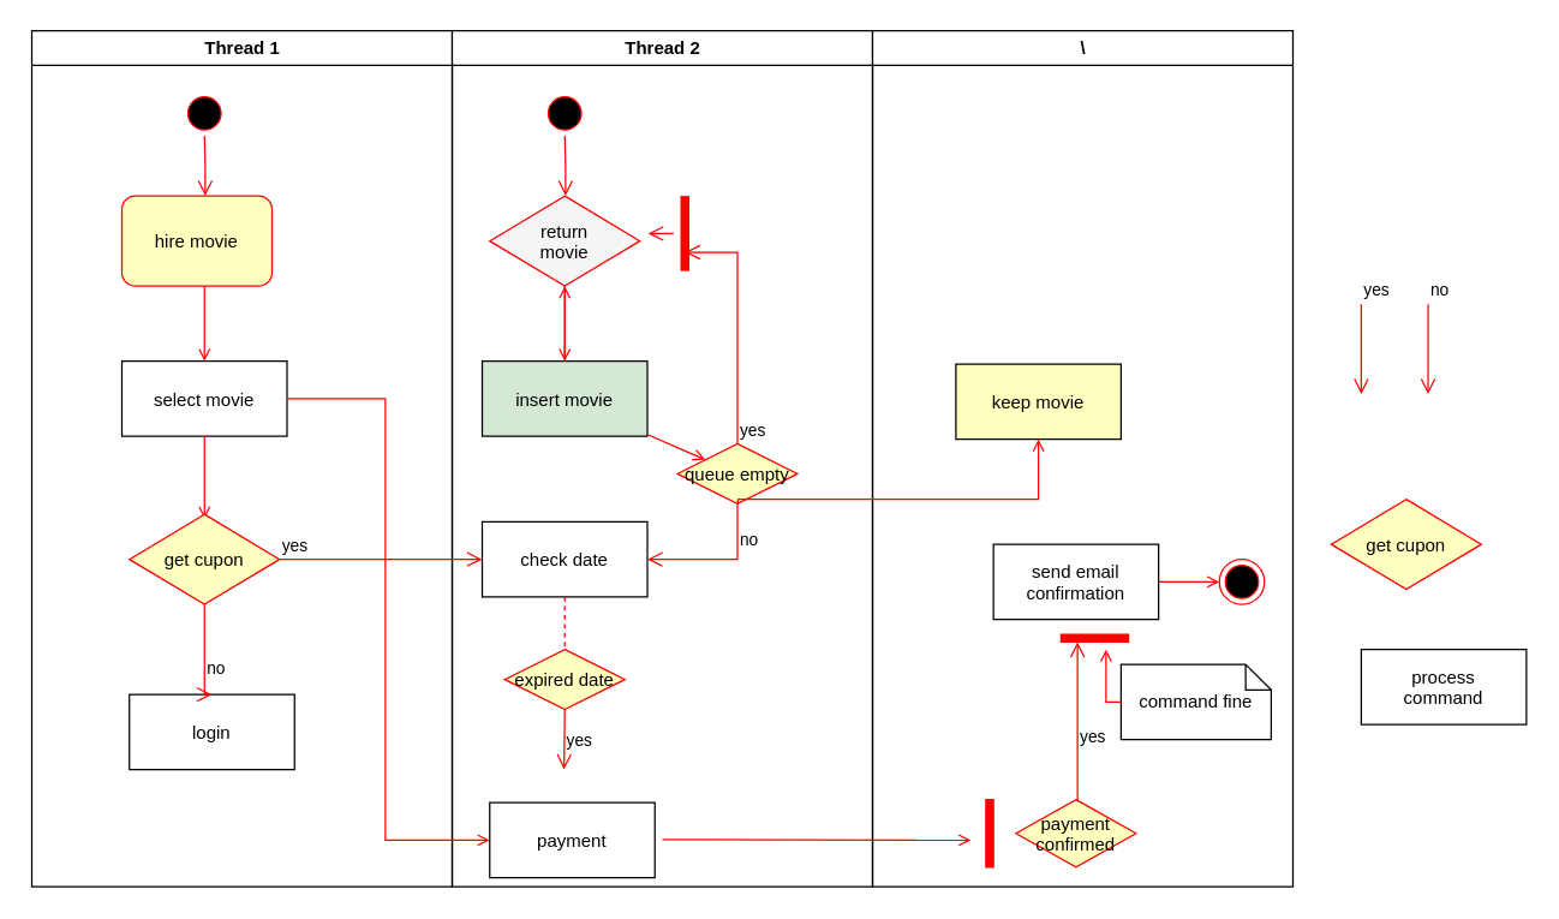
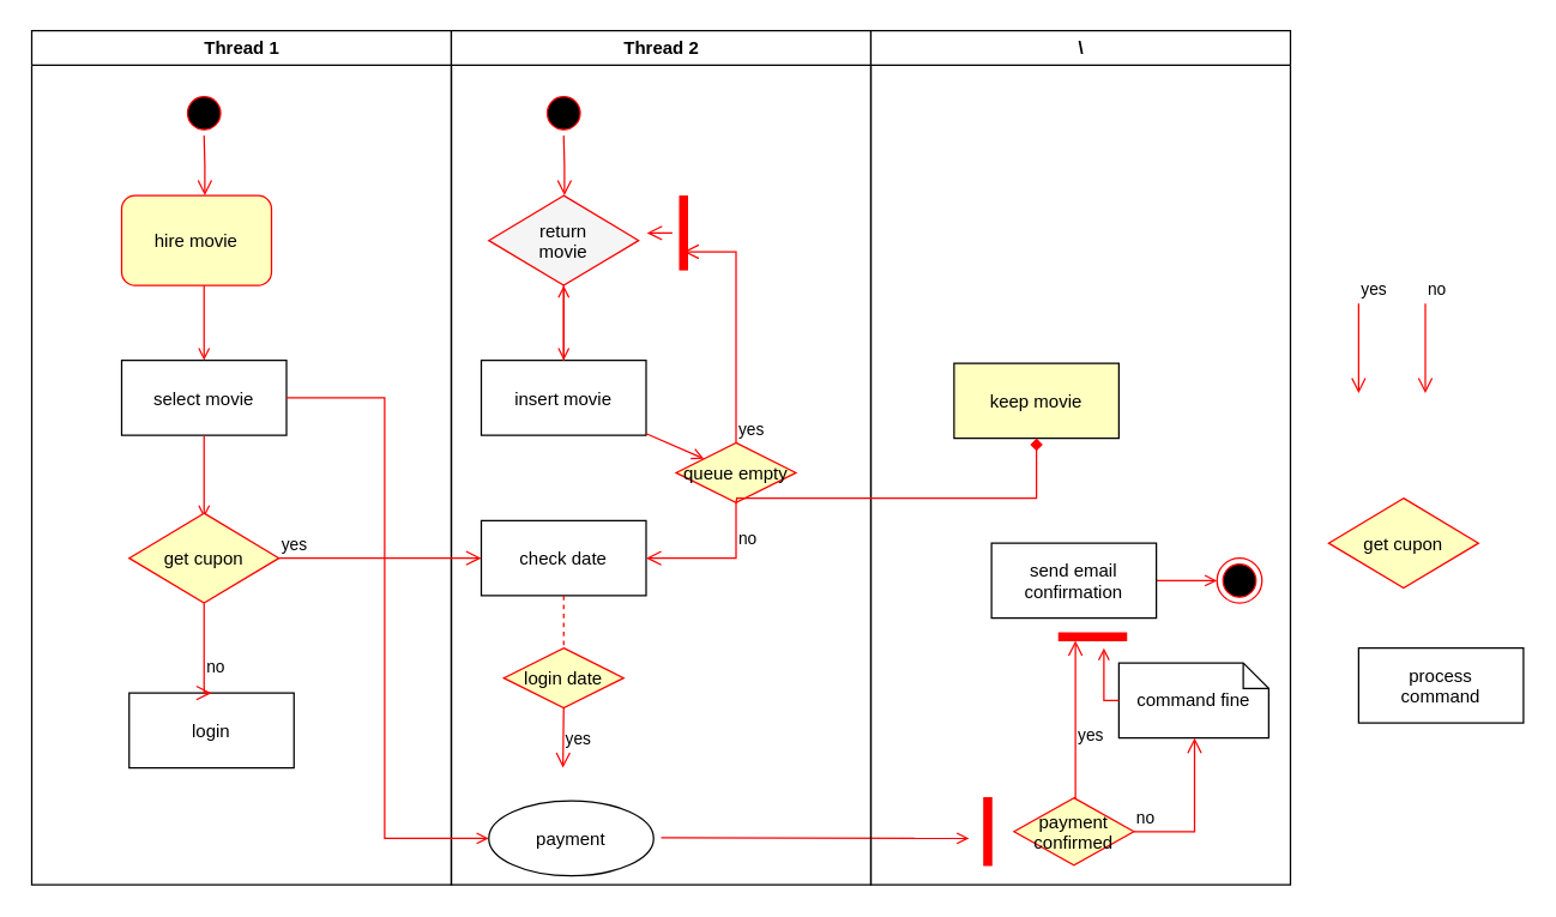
  <mxCell id="0" />
  <mxCell id="1" parent="0" />
  <mxCell id="2" value="Thread 1" style="swimlane;whiteSpace=wrap" parent="1" vertex="1"><mxGeometry x="20.5" y="20" width="280" height="570" as="geometry" /></mxCell>
  <mxCell id="3" value="" style="ellipse;shape=startState;fillColor=#000000;strokeColor=#ff0000;" parent="2" vertex="1"><mxGeometry x="100" y="40" width="30" height="30" as="geometry" /></mxCell>
  <mxCell id="4" value="" style="edgeStyle=elbowEdgeStyle;elbow=horizontal;verticalAlign=bottom;endArrow=open;endSize=8;strokeColor=#FF0000;endFill=1;rounded=0" parent="2" source="3" edge="1"><mxGeometry x="100" y="40" as="geometry"><mxPoint x="115.5" y="110" as="targetPoint" /></mxGeometry></mxCell>
  <mxCell id="5" value="select movie" style="" parent="2" vertex="1"><mxGeometry x="60" y="220" width="110" height="50" as="geometry" /></mxCell>
  <mxCell id="6" value="" style="endArrow=open;strokeColor=#FF0000;endFill=1;rounded=0" parent="2" target="5" edge="1"><mxGeometry relative="1" as="geometry"><mxPoint x="115" y="160" as="sourcePoint" /></mxGeometry></mxCell>
  <mxCell id="7" value="" style="endArrow=open;strokeColor=#FF0000;endFill=1;rounded=0" parent="2" source="5" edge="1"><mxGeometry relative="1" as="geometry"><mxPoint x="115" y="325" as="targetPoint" /></mxGeometry></mxCell>
  <mxCell id="8" value="hire movie" style="fillColor=#ffffc0;strokeColor=#ff0000;rounded=1;" vertex="1" parent="2"><mxGeometry x="60" y="110" width="100" height="60" as="geometry" /></mxCell>
  <mxCell id="9" value="get cupon" style="rhombus;fillColor=#ffffc0;strokeColor=#ff0000;" vertex="1" parent="2"><mxGeometry x="65" y="322" width="100" height="60" as="geometry" /></mxCell>
  <mxCell id="10" value="login" style="" vertex="1" parent="2"><mxGeometry x="65" y="442" width="110" height="50" as="geometry" /></mxCell>
  <mxCell id="11" value="no" style="edgeStyle=elbowEdgeStyle;elbow=horizontal;align=left;verticalAlign=top;endArrow=open;endSize=8;strokeColor=#FF0000;endFill=1;rounded=0;entryX=0.5;entryY=0;entryDx=0;entryDy=0;exitX=0.5;exitY=1;exitDx=0;exitDy=0;" edge="1" parent="2" source="9" target="10"><mxGeometry x="-0.077" relative="1" as="geometry"><mxPoint x="420" y="360" as="targetPoint" /><mxPoint x="480" y="275" as="sourcePoint" /><Array as="points"><mxPoint x="115" y="412" /></Array><mxPoint as="offset" /></mxGeometry></mxCell>
  <mxCell id="12" value="Thread 2" style="swimlane;whiteSpace=wrap" parent="1" vertex="1"><mxGeometry x="300.5" y="20" width="280" height="570" as="geometry" /></mxCell>
  <mxCell id="13" value="" style="ellipse;shape=startState;fillColor=#000000;strokeColor=#ff0000;" parent="12" vertex="1"><mxGeometry x="60" y="40" width="30" height="30" as="geometry" /></mxCell>
  <mxCell id="14" value="" style="edgeStyle=elbowEdgeStyle;elbow=horizontal;verticalAlign=bottom;endArrow=open;endSize=8;strokeColor=#FF0000;endFill=1;rounded=0" parent="12" source="13" edge="1"><mxGeometry x="40" y="20" as="geometry"><mxPoint x="75.5" y="110" as="targetPoint" /></mxGeometry></mxCell>
- <mxCell id="15" value="insert movie" style="fillColor=#d5e8d4;" parent="12" vertex="1"><mxGeometry x="20" y="220" width="110" height="50" as="geometry" /></mxCell>
+ <mxCell id="15" value="insert movie" style="" parent="12" vertex="1"><mxGeometry x="20" y="220" width="110" height="50" as="geometry" /></mxCell>
  <mxCell id="16" value="" style="endArrow=open;strokeColor=#FF0000;endFill=1;rounded=0" parent="12" target="15" edge="1"><mxGeometry relative="1" as="geometry"><mxPoint x="75" y="160" as="sourcePoint" /></mxGeometry></mxCell>
  <mxCell id="17" value="check date" style="" parent="12" vertex="1"><mxGeometry x="20" y="327" width="110" height="50" as="geometry" /></mxCell>
  <mxCell id="18" value="" style="endArrow=open;strokeColor=#FF0000;endFill=1;rounded=0;" parent="12" source="15" target="26" edge="1"><mxGeometry relative="1" as="geometry" /></mxCell>
  <mxCell id="19" value="queue empty" style="rhombus;fillColor=#ffffc0;strokeColor=#ff0000;" parent="12" vertex="1"><mxGeometry x="150" y="275" width="80" height="40" as="geometry" /></mxCell>
  <mxCell id="20" value="yes" style="edgeStyle=elbowEdgeStyle;elbow=horizontal;align=left;verticalAlign=bottom;endArrow=open;endSize=8;strokeColor=#FF0000;exitX=0.5;exitY=0;endFill=1;rounded=0;entryX=0.75;entryY=0.5;entryPerimeter=0" parent="12" source="19" target="23" edge="1"><mxGeometry x="-1" relative="1" as="geometry"><mxPoint x="160" y="150" as="targetPoint" /><Array as="points"><mxPoint x="190" y="180" /></Array></mxGeometry></mxCell>
  <mxCell id="21" value="no" style="edgeStyle=elbowEdgeStyle;elbow=horizontal;align=left;verticalAlign=top;endArrow=open;endSize=8;strokeColor=#FF0000;endFill=1;rounded=0;entryX=1;entryY=0.5;entryDx=0;entryDy=0;exitX=0.5;exitY=1;exitDx=0;exitDy=0;" parent="12" source="19" target="17" edge="1"><mxGeometry x="-0.769" relative="1" as="geometry"><mxPoint x="190.5" y="325" as="targetPoint" /><Array as="points"><mxPoint x="190" y="312" /></Array><mxPoint as="offset" /></mxGeometry></mxCell>
  <mxCell id="22" value="" style="endArrow=open;strokeColor=#FF0000;endFill=1;rounded=0" parent="12" source="15" target="19" edge="1"><mxGeometry relative="1" as="geometry" /></mxCell>
  <mxCell id="23" value="" style="shape=line;strokeWidth=6;strokeColor=#ff0000;rotation=90" parent="12" vertex="1"><mxGeometry x="130" y="127.5" width="50" height="15" as="geometry" /></mxCell>
  <mxCell id="24" value="" style="edgeStyle=elbowEdgeStyle;elbow=horizontal;verticalAlign=bottom;endArrow=open;endSize=8;strokeColor=#FF0000;endFill=1;rounded=0" parent="12" source="23" edge="1"><mxGeometry x="130" y="90" as="geometry"><mxPoint x="130" y="135" as="targetPoint" /></mxGeometry></mxCell>
  <mxCell id="25" value="" style="endArrow=none;strokeColor=#FF0000;endFill=0;rounded=0;dashed=1" parent="12" source="17" target="27" edge="1"><mxGeometry relative="1" as="geometry" /></mxCell>
  <mxCell id="26" value="return&#10;movie" style="rhombus;fillColor=#f5f5f5;strokeColor=#ff0000;" vertex="1" parent="12"><mxGeometry x="25" y="110" width="100" height="60" as="geometry" /></mxCell>
- <mxCell id="27" value="expired date" style="rhombus;fillColor=#ffffc0;strokeColor=#ff0000;" vertex="1" parent="12"><mxGeometry x="35" y="412" width="80" height="40" as="geometry" /></mxCell>
- <mxCell id="28" value="payment" style="" vertex="1" parent="12"><mxGeometry x="25" y="514" width="110" height="50" as="geometry" /></mxCell>
+ <mxCell id="27" value="login date" style="rhombus;fillColor=#ffffc0;strokeColor=#ff0000;" vertex="1" parent="12"><mxGeometry x="35" y="412" width="80" height="40" as="geometry" /></mxCell>
+ <mxCell id="28" value="payment" style="ellipse;" vertex="1" parent="12"><mxGeometry x="25" y="514" width="110" height="50" as="geometry" /></mxCell>
  <mxCell id="29" value="" style="endArrow=open;strokeColor=#FF0000;endFill=1;rounded=0" edge="1" parent="12"><mxGeometry relative="1" as="geometry"><mxPoint x="140" y="538.5" as="sourcePoint" /><mxPoint x="345.5" y="539" as="targetPoint" /></mxGeometry></mxCell>
  <mxCell id="30" value="yes" style="edgeStyle=elbowEdgeStyle;elbow=horizontal;align=left;verticalAlign=bottom;endArrow=open;endSize=8;strokeColor=#FF0000;endFill=1;rounded=0;exitX=0.5;exitY=1;exitDx=0;exitDy=0;" edge="1" parent="12" source="27"><mxGeometry x="0.506" relative="1" as="geometry"><mxPoint x="74.5" y="492" as="targetPoint" /><Array as="points"><mxPoint x="74.5" y="492" /></Array><mxPoint x="74.5" y="462" as="sourcePoint" /><mxPoint as="offset" /></mxGeometry></mxCell>
  <mxCell id="31" value="\" style="swimlane;whiteSpace=wrap" parent="1" vertex="1"><mxGeometry x="580.5" y="20" width="280" height="570" as="geometry" /></mxCell>
  <mxCell id="32" value="" style="ellipse;shape=endState;fillColor=#000000;strokeColor=#ff0000" parent="31" vertex="1"><mxGeometry x="231" y="352" width="30" height="30" as="geometry" /></mxCell>
  <mxCell id="33" value="" style="endArrow=open;strokeColor=#FF0000;endFill=1;rounded=0" parent="31" source="37" target="32" edge="1"><mxGeometry relative="1" as="geometry" /></mxCell>
  <mxCell id="34" value="payment&#10;confirmed" style="rhombus;fillColor=#ffffc0;strokeColor=#ff0000;" vertex="1" parent="31"><mxGeometry x="95.5" y="512" width="80" height="45" as="geometry" /></mxCell>
  <mxCell id="35" value="" style="whiteSpace=wrap;strokeColor=#FF0000;fillColor=#FF0000" vertex="1" parent="31"><mxGeometry x="75.5" y="512" width="5" height="45" as="geometry" /></mxCell>
  <mxCell id="36" value="keep movie" style="fillColor=#ffffc0;" vertex="1" parent="31"><mxGeometry x="55.5" y="222" width="110" height="50" as="geometry" /></mxCell>
  <mxCell id="37" value="send email&#10;confirmation" style="" parent="31" vertex="1"><mxGeometry x="80.5" y="342" width="110" height="50" as="geometry" /></mxCell>
  <mxCell id="38" value="yes" style="edgeStyle=elbowEdgeStyle;elbow=horizontal;align=left;verticalAlign=bottom;endArrow=open;endSize=8;strokeColor=#FF0000;endFill=1;rounded=0;exitX=0.5;exitY=0;exitDx=0;exitDy=0;entryX=0;entryY=0.25;entryDx=0;entryDy=0;" edge="1" parent="31" source="34" target="41"><mxGeometry x="-0.333" relative="1" as="geometry"><mxPoint x="855" y="560" as="targetPoint" /><Array as="points" /><mxPoint x="860" y="640" as="sourcePoint" /><mxPoint y="1" as="offset" /></mxGeometry></mxCell>
  <mxCell id="39" value="command fine" style="shape=note;whiteSpace=wrap;size=17" parent="31" vertex="1"><mxGeometry x="165.5" y="422" width="100" height="50" as="geometry" /></mxCell>
+ <mxCell id="40" value="no" style="edgeStyle=elbowEdgeStyle;elbow=horizontal;align=left;verticalAlign=bottom;endArrow=open;endSize=8;strokeColor=#FF0000;endFill=1;rounded=0;exitX=1;exitY=0.5;exitDx=0;exitDy=0;entryX=0.5;entryY=1;entryDx=0;entryDy=0;entryPerimeter=0;" edge="1" parent="31" source="34" target="39"><mxGeometry x="-1" relative="1" as="geometry"><mxPoint x="226.5" y="212" as="targetPoint" /><Array as="points"><mxPoint x="216" y="512" /><mxPoint x="226" y="362" /><mxPoint x="206" y="342" /></Array><mxPoint x="380" y="192" as="sourcePoint" /></mxGeometry></mxCell>
  <mxCell id="41" value="" style="whiteSpace=wrap;strokeColor=#FF0000;fillColor=#FF0000;rotation=-90;" vertex="1" parent="31"><mxGeometry x="145.5" y="382" width="5" height="45" as="geometry" /></mxCell>
  <mxCell id="42" value="" style="endArrow=open;strokeColor=#FF0000;endFill=1;rounded=0;exitX=1;exitY=0.5;exitDx=0;exitDy=0;entryX=0;entryY=0.5;entryDx=0;entryDy=0;" parent="1" source="5" target="28" edge="1"><mxGeometry relative="1" as="geometry"><mxPoint x="190.5" y="370" as="sourcePoint" /><Array as="points"><mxPoint x="256" y="265" /><mxPoint x="256" y="370" /><mxPoint x="256" y="559" /></Array></mxGeometry></mxCell>
  <mxCell id="43" value="process&#10;command" style="" vertex="1" parent="1"><mxGeometry x="906" y="432" width="110" height="50" as="geometry" /></mxCell>
  <mxCell id="44" value="get cupon" style="rhombus;fillColor=#ffffc0;strokeColor=#ff0000;" vertex="1" parent="1"><mxGeometry x="886" y="332" width="100" height="60" as="geometry" /></mxCell>
  <mxCell id="45" value="yes" style="edgeStyle=elbowEdgeStyle;elbow=horizontal;align=left;verticalAlign=bottom;endArrow=open;endSize=8;strokeColor=#FF0000;exitX=1;exitY=0.5;endFill=1;rounded=0;entryX=0;entryY=0.5;exitDx=0;exitDy=0;entryDx=0;entryDy=0;" edge="1" parent="1" source="9" target="17"><mxGeometry x="-1" relative="1" as="geometry"><mxPoint x="465.5" y="177.5" as="targetPoint" /><Array as="points" /><mxPoint x="500.5" y="255" as="sourcePoint" /></mxGeometry></mxCell>
  <mxCell id="46" value="yes" style="edgeStyle=elbowEdgeStyle;elbow=horizontal;align=left;verticalAlign=bottom;endArrow=open;endSize=8;strokeColor=#FF0000;endFill=1;rounded=0;" edge="1" parent="1"><mxGeometry x="-1" relative="1" as="geometry"><mxPoint x="906" y="262" as="targetPoint" /><Array as="points"><mxPoint x="906" y="232" /></Array><mxPoint x="906" y="202" as="sourcePoint" /></mxGeometry></mxCell>
  <mxCell id="47" value="no" style="edgeStyle=elbowEdgeStyle;elbow=horizontal;align=left;verticalAlign=bottom;endArrow=open;endSize=8;strokeColor=#FF0000;endFill=1;rounded=0;" edge="1" parent="1"><mxGeometry x="-1" relative="1" as="geometry"><mxPoint x="950.5" y="262" as="targetPoint" /><Array as="points"><mxPoint x="950.5" y="232" /></Array><mxPoint x="950.5" y="202" as="sourcePoint" /></mxGeometry></mxCell>
- <mxCell id="48" value="" style="endArrow=open;strokeColor=#FF0000;endFill=1;rounded=0;exitX=0.5;exitY=1;exitDx=0;exitDy=0;entryX=0.5;entryY=1;entryDx=0;entryDy=0;" edge="1" parent="1" source="19" target="36"><mxGeometry relative="1" as="geometry"><mxPoint x="496" y="292" as="sourcePoint" /><mxPoint x="686" y="332" as="targetPoint" /><Array as="points"><mxPoint x="491" y="332" /><mxPoint x="691" y="332" /></Array></mxGeometry></mxCell>
+ <mxCell id="48" value="" style="endArrow=diamond;strokeColor=#FF0000;endFill=1;rounded=0;exitX=0.5;exitY=1;exitDx=0;exitDy=0;entryX=0.5;entryY=1;entryDx=0;entryDy=0;" edge="1" parent="1" source="19" target="36"><mxGeometry relative="1" as="geometry"><mxPoint x="496" y="292" as="sourcePoint" /><mxPoint x="686" y="332" as="targetPoint" /><Array as="points"><mxPoint x="491" y="332" /><mxPoint x="691" y="332" /></Array></mxGeometry></mxCell>
  <mxCell id="49" value="" style="endArrow=open;strokeColor=#FF0000;endFill=1;rounded=0;exitX=0;exitY=0.5;exitDx=0;exitDy=0;exitPerimeter=0;" edge="1" parent="1" source="39"><mxGeometry relative="1" as="geometry"><mxPoint x="145.5" y="190" as="sourcePoint" /><mxPoint x="736" y="432" as="targetPoint" /><Array as="points"><mxPoint x="736" y="467" /></Array></mxGeometry></mxCell>
